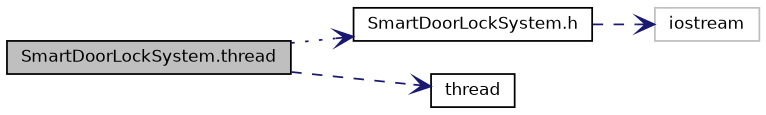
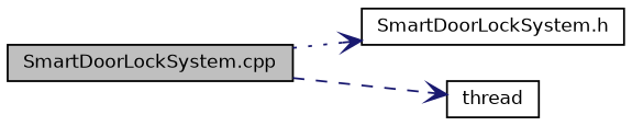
  digraph {
    rankdir=LR
    node [color=black fillcolor=white fontname=Helvetica fontsize=10 shape=record style=filled]
    edge [arrowhead=vee color=midnightblue fontname=Helvetica fontsize=10 labelfontname=Helvetica labelfontsize=10 style=dashed]
-   n1 [fillcolor=grey75 fontcolor=black height=0.2 label="SmartDoorLockSystem.thread" width=0.4]
+   n1 [fillcolor=grey75 fontcolor=black height=0.2 label="SmartDoorLockSystem.cpp" width=0.4]
    n2 [height=0.2 label="SmartDoorLockSystem.h" width=0.4]
    n3 [height=0.2 label=thread width=0.4]
-   n4 [color=grey75 height=0.2 label=iostream width=0.4]
    n1 -> n2 [style=dotted]
    n1 -> n3
-   n2 -> n4
  }
